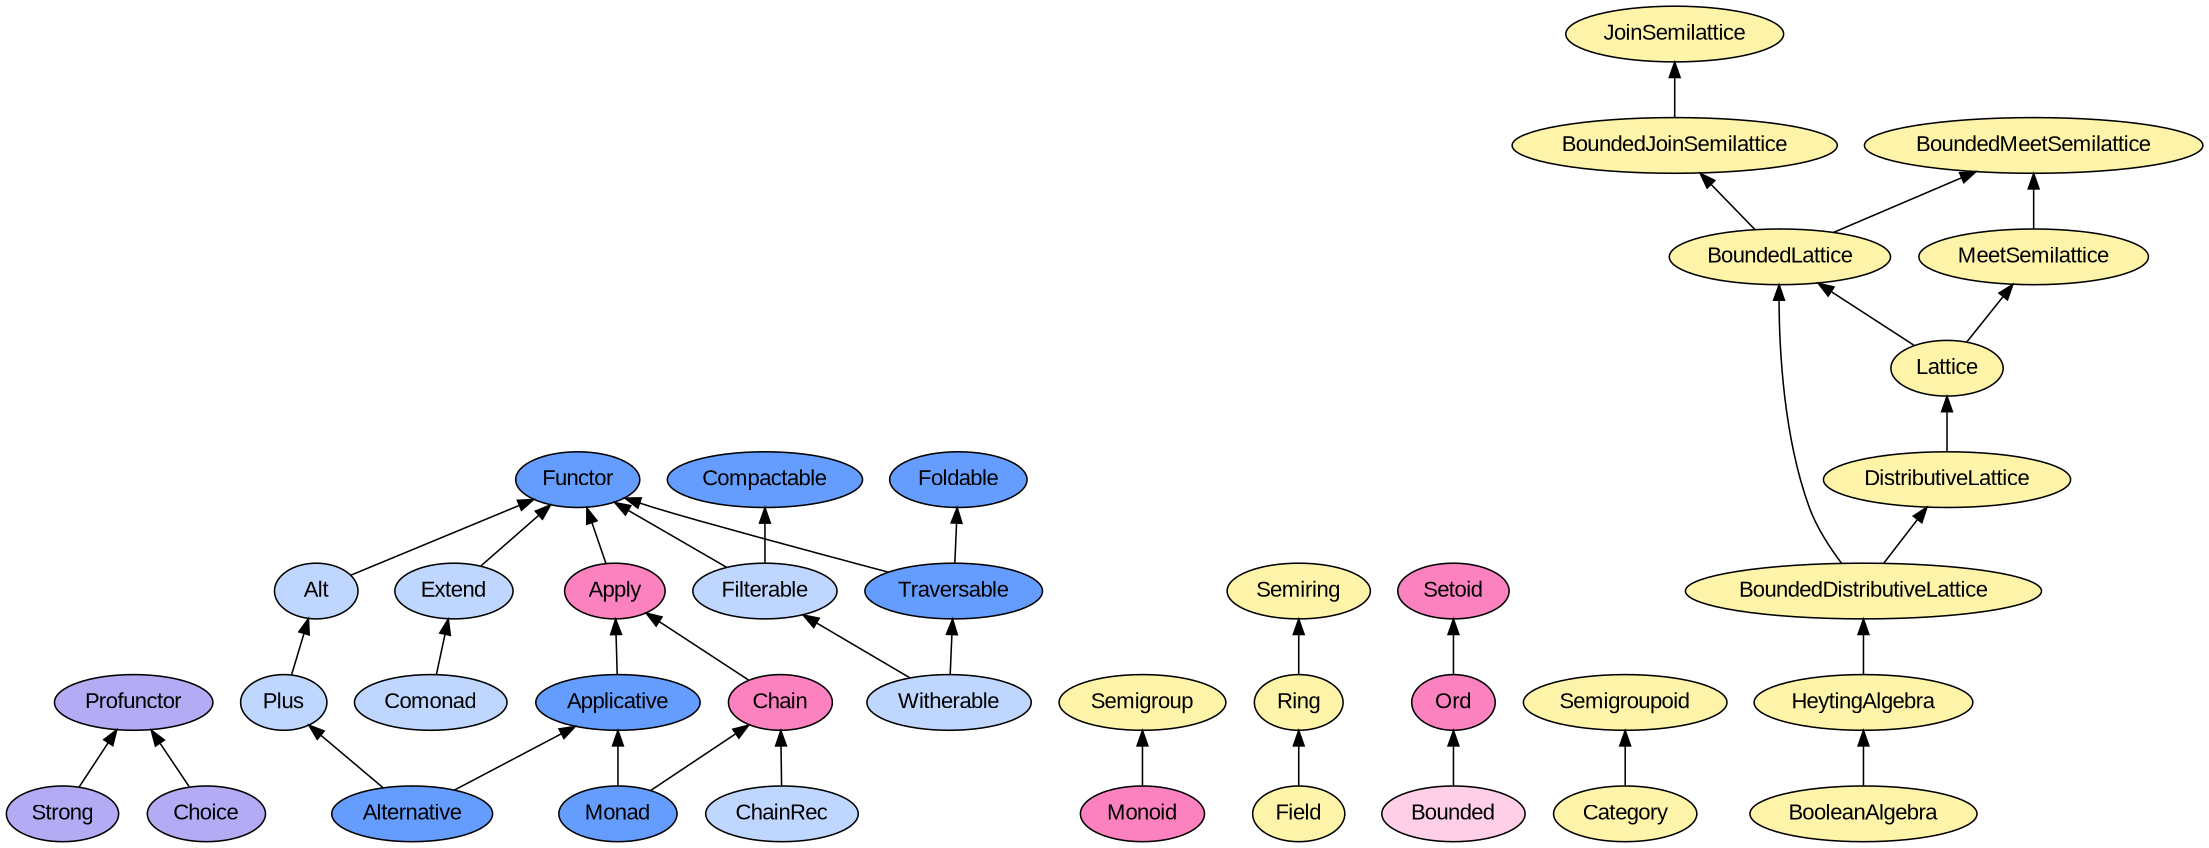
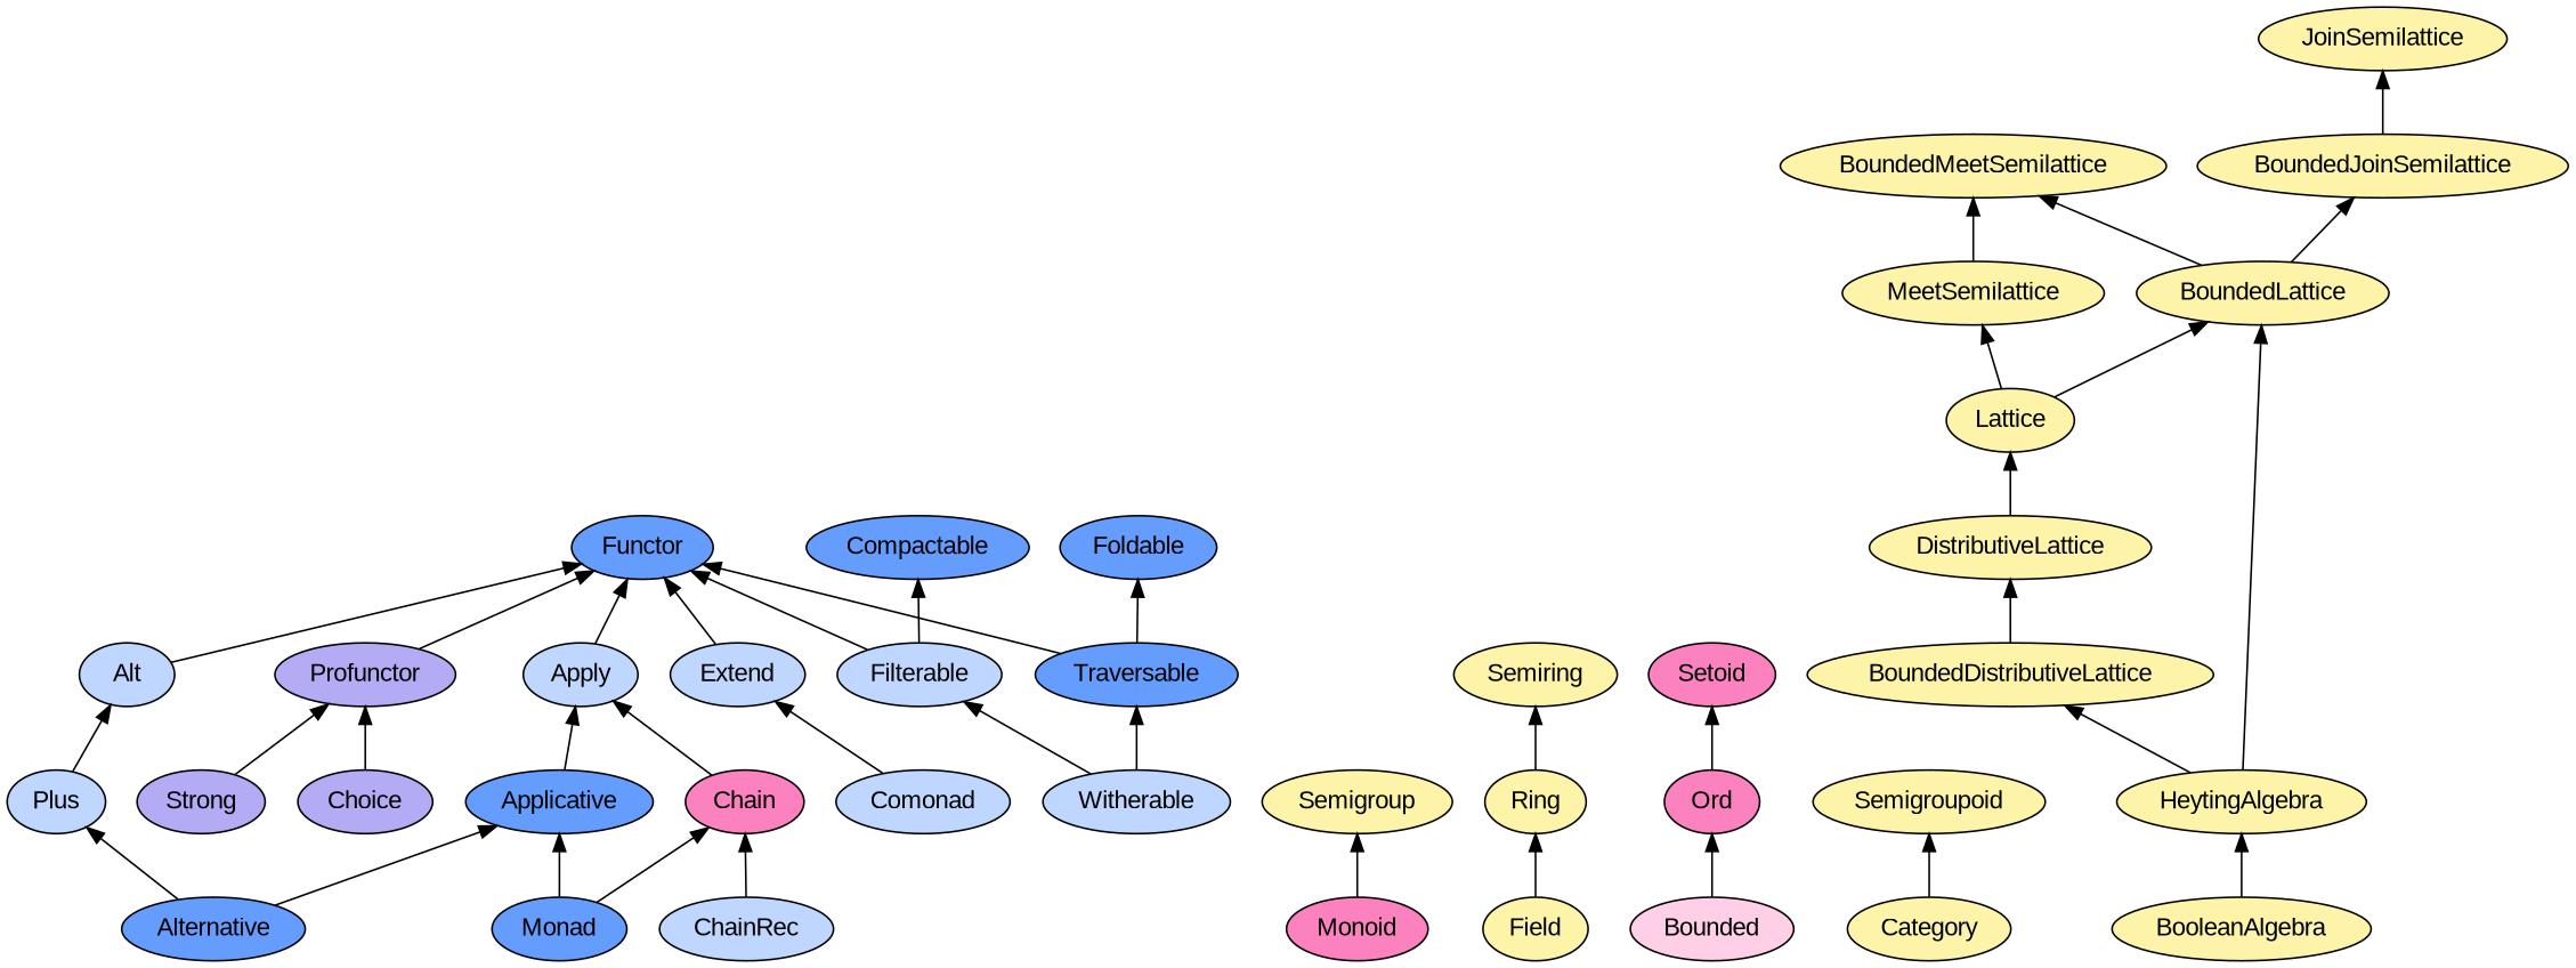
  digraph {
    rankdir=BT
    node [color=black fillcolor="#FDF4AA" fontname=arial style=filled]
    Strong [fillcolor="#B3ABF4"]
    Profunctor [fillcolor="#B3ABF4"]
    Functor [fillcolor="#659DFE"]
    Choice [fillcolor="#B3ABF4"]
    Monoid [fillcolor="#FC81BF"]
    Semigroup
    Field
    Ring
    Semiring
    Ord [fillcolor="#FC81BF"]
    Setoid [fillcolor="#FC81BF"]
    Bounded [fillcolor="#FECFE6"]
    Category
    Semigroupoid
    Applicative [fillcolor="#659DFE"]
-   Apply [fillcolor="#FC81BF"]
+   Apply [fillcolor="#BFD7FF"]
    Monad [fillcolor="#659DFE"]
    Chain [fillcolor="#FC81BF"]
    Alternative [fillcolor="#659DFE"]
    Plus [fillcolor="#BFD7FF"]
    Alt [fillcolor="#BFD7FF"]
    Traversable [fillcolor="#659DFE"]
    Foldable [fillcolor="#659DFE"]
    Compactable [fillcolor="#659DFE"]
    ChainRec [fillcolor="#BFD7FF"]
    Comonad [fillcolor="#BFD7FF"]
    Extend [fillcolor="#BFD7FF"]
    Filterable [fillcolor="#BFD7FF"]
    Witherable [fillcolor="#BFD7FF"]
    BooleanAlgebra
    HeytingAlgebra
    BoundedDistributiveLattice
    BoundedLattice
    DistributiveLattice
    BoundedJoinSemilattice
    BoundedMeetSemilattice
    Lattice
    JoinSemilattice
    MeetSemilattice
    Strong -> Profunctor
+   Profunctor -> Functor
    Choice -> Profunctor
    Monoid -> Semigroup
    Field -> Ring
    Ring -> Semiring
    Ord -> Setoid
    Bounded -> Ord
    Category -> Semigroupoid
    Applicative -> Apply
    Apply -> Functor
    Monad -> Applicative
    Monad -> Chain
    Chain -> Apply
    Alternative -> Applicative
    Alternative -> Plus
    Plus -> Alt
    Alt -> Functor
    Traversable -> Functor
    Traversable -> Foldable
    ChainRec -> Chain
    Comonad -> Extend
    Extend -> Functor
    Filterable -> Functor
    Filterable -> Compactable
    Witherable -> Traversable
    Witherable -> Filterable
    BooleanAlgebra -> HeytingAlgebra
    HeytingAlgebra -> BoundedDistributiveLattice
-   BoundedDistributiveLattice -> BoundedLattice
+   HeytingAlgebra -> BoundedLattice
    BoundedDistributiveLattice -> DistributiveLattice
    BoundedLattice -> BoundedJoinSemilattice
    BoundedLattice -> BoundedMeetSemilattice
    DistributiveLattice -> Lattice
    BoundedJoinSemilattice -> JoinSemilattice
    Lattice -> BoundedLattice
    Lattice -> MeetSemilattice
    MeetSemilattice -> BoundedMeetSemilattice
  }
